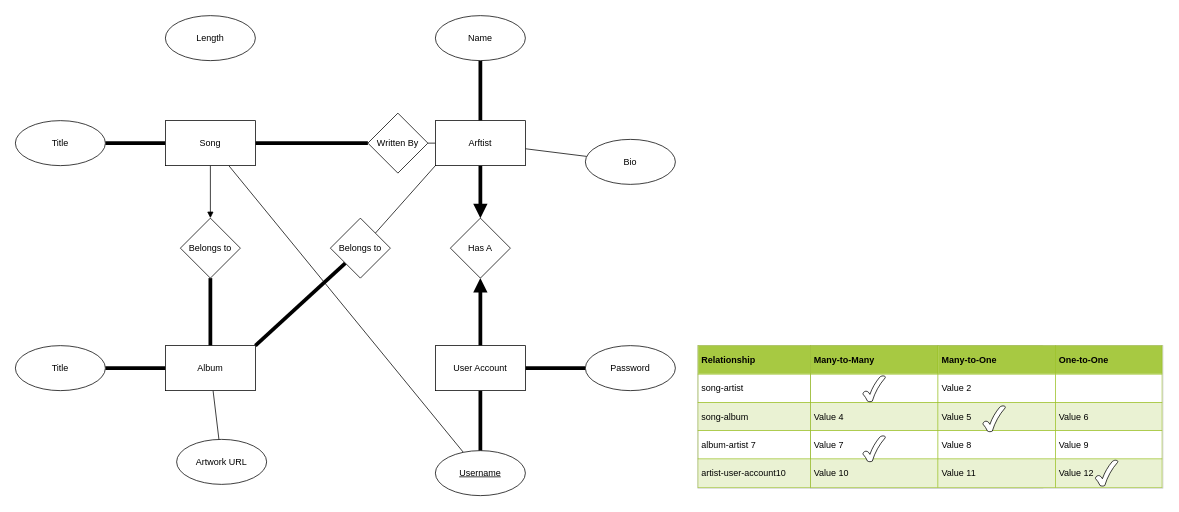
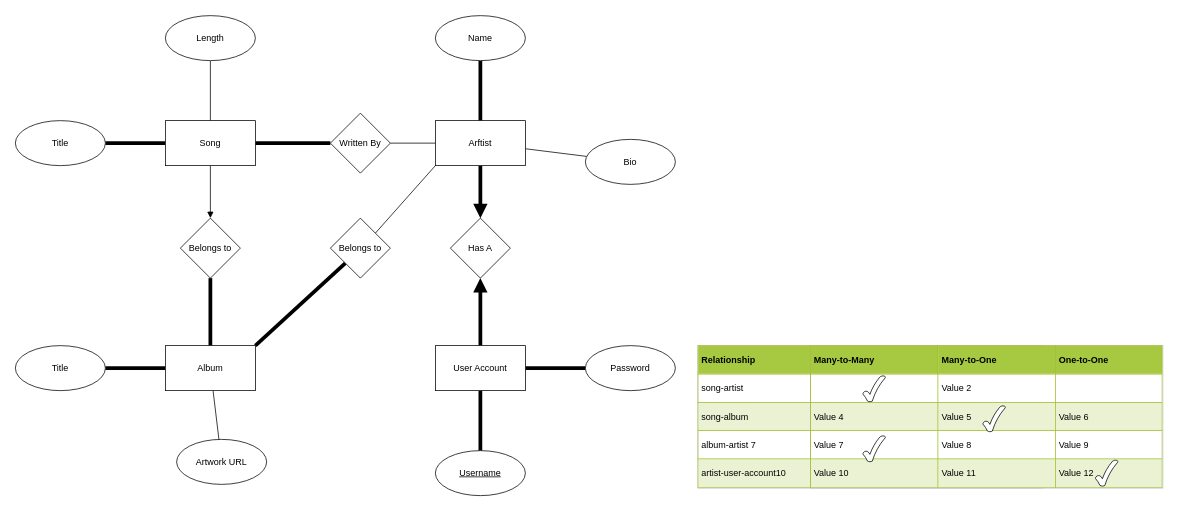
  <mxCell id="0" />
  <mxCell id="1" parent="0" />
- <mxCell id="2" value="" style="edgeStyle=none;html=1;endArrow=none;endFill=0;" edge="1" parent="1" source="6" target="30"><mxGeometry relative="1" as="geometry" /></mxCell>
+ <mxCell id="2" value="" style="edgeStyle=none;html=1;endArrow=none;endFill=0;" edge="1" parent="1" source="6" target="7"><mxGeometry relative="1" as="geometry" /></mxCell>
  <mxCell id="3" value="" style="edgeStyle=none;html=1;strokeWidth=5;endArrow=none;endFill=0;" edge="1" parent="1" source="6" target="8"><mxGeometry relative="1" as="geometry" /></mxCell>
  <mxCell id="4" value="" style="edgeStyle=none;html=1;endArrow=none;endFill=0;strokeWidth=5;" edge="1" parent="1" source="6" target="10"><mxGeometry relative="1" as="geometry" /></mxCell>
  <mxCell id="5" value="" style="edgeStyle=none;html=1;endArrow=block;endFill=1;strokeWidth=1;startSize=6;" edge="1" parent="1" source="6" target="12"><mxGeometry relative="1" as="geometry" /></mxCell>
  <mxCell id="6" value="Song" style="rounded=0;whiteSpace=wrap;html=1;" vertex="1" parent="1"><mxGeometry x="220" y="160" width="120" height="60" as="geometry" /></mxCell>
  <mxCell id="7" value="Length" style="ellipse;whiteSpace=wrap;html=1;rounded=0;" vertex="1" parent="1"><mxGeometry x="220" y="20" width="120" height="60" as="geometry" /></mxCell>
  <mxCell id="8" value="Title" style="ellipse;whiteSpace=wrap;html=1;rounded=0;" vertex="1" parent="1"><mxGeometry x="20" y="160" width="120" height="60" as="geometry" /></mxCell>
  <mxCell id="9" value="" style="edgeStyle=none;html=1;endArrow=none;endFill=0;startSize=6;strokeWidth=1;" edge="1" parent="1" source="10" target="21"><mxGeometry relative="1" as="geometry" /></mxCell>
- <mxCell id="10" value="Written By" style="rhombus;whiteSpace=wrap;html=1;rounded=0;" vertex="1" parent="1"><mxGeometry x="490" y="150" width="80" height="80" as="geometry" /></mxCell>
+ <mxCell id="10" value="Written By" style="rhombus;whiteSpace=wrap;html=1;rounded=0;" vertex="1" parent="1"><mxGeometry x="440" y="150" width="80" height="80" as="geometry" /></mxCell>
  <mxCell id="11" value="" style="edgeStyle=none;html=1;endArrow=none;endFill=0;startSize=6;strokeWidth=5;" edge="1" parent="1" source="12" target="15"><mxGeometry relative="1" as="geometry" /></mxCell>
  <mxCell id="12" value="Belongs to" style="rhombus;whiteSpace=wrap;html=1;rounded=0;" vertex="1" parent="1"><mxGeometry x="240" y="290" width="80" height="80" as="geometry" /></mxCell>
  <mxCell id="13" value="" style="edgeStyle=none;html=1;endArrow=none;endFill=0;startSize=6;strokeWidth=5;" edge="1" parent="1" source="15" target="16"><mxGeometry relative="1" as="geometry" /></mxCell>
  <mxCell id="14" value="" style="edgeStyle=none;html=1;endArrow=none;endFill=0;startSize=6;strokeWidth=1;" edge="1" parent="1" source="15" target="17"><mxGeometry relative="1" as="geometry" /></mxCell>
  <mxCell id="15" value="Album" style="whiteSpace=wrap;html=1;rounded=0;" vertex="1" parent="1"><mxGeometry x="220" y="460" width="120" height="60" as="geometry" /></mxCell>
  <mxCell id="16" value="Title" style="ellipse;whiteSpace=wrap;html=1;rounded=0;" vertex="1" parent="1"><mxGeometry x="20" y="460" width="120" height="60" as="geometry" /></mxCell>
  <mxCell id="17" value="Artwork URL" style="ellipse;whiteSpace=wrap;html=1;rounded=0;" vertex="1" parent="1"><mxGeometry x="235" y="585" width="120" height="60" as="geometry" /></mxCell>
  <mxCell id="18" value="" style="edgeStyle=none;html=1;endArrow=none;endFill=0;startSize=6;strokeWidth=5;" edge="1" parent="1" source="21" target="22"><mxGeometry relative="1" as="geometry" /></mxCell>
  <mxCell id="19" value="" style="edgeStyle=none;html=1;endArrow=none;endFill=0;startSize=6;strokeWidth=1;" edge="1" parent="1" source="21" target="23"><mxGeometry relative="1" as="geometry" /></mxCell>
  <mxCell id="20" value="" style="edgeStyle=none;html=1;endArrow=block;endFill=1;startSize=6;strokeWidth=5;" edge="1" parent="1" source="21" target="25"><mxGeometry relative="1" as="geometry" /></mxCell>
  <mxCell id="21" value="Arftist" style="whiteSpace=wrap;html=1;rounded=0;" vertex="1" parent="1"><mxGeometry x="580" y="160" width="120" height="60" as="geometry" /></mxCell>
  <mxCell id="22" value="Name" style="ellipse;whiteSpace=wrap;html=1;rounded=0;" vertex="1" parent="1"><mxGeometry x="580" y="20" width="120" height="60" as="geometry" /></mxCell>
  <mxCell id="23" value="Bio" style="ellipse;whiteSpace=wrap;html=1;rounded=0;" vertex="1" parent="1"><mxGeometry x="780" y="185" width="120" height="60" as="geometry" /></mxCell>
  <mxCell id="24" value="" style="edgeStyle=none;html=1;endArrow=none;endFill=0;startSize=6;strokeWidth=5;startArrow=block;startFill=1;" edge="1" parent="1" source="25" target="28"><mxGeometry relative="1" as="geometry" /></mxCell>
  <mxCell id="25" value="Has A" style="rhombus;whiteSpace=wrap;html=1;rounded=0;" vertex="1" parent="1"><mxGeometry x="600" y="290" width="80" height="80" as="geometry" /></mxCell>
  <mxCell id="26" value="" style="edgeStyle=none;html=1;startArrow=none;startFill=0;endArrow=none;endFill=0;startSize=6;strokeWidth=5;" edge="1" parent="1" source="28" target="29"><mxGeometry relative="1" as="geometry" /></mxCell>
  <mxCell id="27" value="" style="edgeStyle=none;html=1;startArrow=none;startFill=0;endArrow=none;endFill=0;startSize=6;strokeWidth=5;" edge="1" parent="1" source="28" target="30"><mxGeometry relative="1" as="geometry" /></mxCell>
  <mxCell id="28" value="User Account" style="rounded=0;whiteSpace=wrap;html=1;" vertex="1" parent="1"><mxGeometry x="580" y="460" width="120" height="60" as="geometry" /></mxCell>
  <mxCell id="29" value="Password" style="ellipse;whiteSpace=wrap;html=1;rounded=0;" vertex="1" parent="1"><mxGeometry x="780" y="460" width="120" height="60" as="geometry" /></mxCell>
  <mxCell id="30" value="&lt;u&gt;Username&lt;/u&gt;" style="ellipse;whiteSpace=wrap;html=1;rounded=0;" vertex="1" parent="1"><mxGeometry x="580" y="600" width="120" height="60" as="geometry" /></mxCell>
  <mxCell id="31" style="edgeStyle=none;html=1;exitX=1;exitY=0;exitDx=0;exitDy=0;entryX=0;entryY=1;entryDx=0;entryDy=0;startArrow=none;startFill=0;endArrow=none;endFill=0;startSize=6;strokeWidth=1;" edge="1" parent="1" source="33" target="21"><mxGeometry relative="1" as="geometry" /></mxCell>
  <mxCell id="32" style="edgeStyle=none;html=1;exitX=0;exitY=1;exitDx=0;exitDy=0;entryX=1;entryY=0;entryDx=0;entryDy=0;startArrow=none;startFill=0;endArrow=none;endFill=0;startSize=6;strokeWidth=5;" edge="1" parent="1" source="33" target="15"><mxGeometry relative="1" as="geometry" /></mxCell>
  <mxCell id="33" value="Belongs to" style="rhombus;whiteSpace=wrap;html=1;" vertex="1" parent="1"><mxGeometry x="440" y="290" width="80" height="80" as="geometry" /></mxCell>
  <mxCell id="34" value="&lt;table border=&quot;1&quot; width=&quot;100%&quot; cellpadding=&quot;4&quot; style=&quot;width: 100% ; height: 100% ; border-collapse: collapse&quot;&gt;&lt;tbody&gt;&lt;tr style=&quot;background-color: #a7c942 ; color: #ffffff ; border: 1px solid #98bf21&quot;&gt;&lt;th align=&quot;left&quot;&gt;&lt;font color=&quot;#000000&quot;&gt;Relationship&lt;/font&gt;&lt;/th&gt;&lt;th align=&quot;left&quot;&gt;&lt;font color=&quot;#000000&quot;&gt;Many-to-One&lt;/font&gt;&lt;/th&gt;&lt;th align=&quot;left&quot;&gt;&lt;font color=&quot;#000000&quot;&gt;One-to-One&lt;/font&gt;&lt;/th&gt;&lt;/tr&gt;&lt;tr style=&quot;border: 1px solid #98bf21&quot;&gt;&lt;td&gt;&lt;font color=&quot;#000000&quot;&gt;song-artist&lt;/font&gt;&lt;/td&gt;&lt;td&gt;Value 2&lt;/td&gt;&lt;td&gt;&lt;/td&gt;&lt;/tr&gt;&lt;tr style=&quot;background-color: #eaf2d3 ; border: 1px solid #98bf21&quot;&gt;&lt;td&gt;&lt;font color=&quot;#000000&quot;&gt;song-album&lt;/font&gt;&lt;/td&gt;&lt;td&gt;Value 5ss&lt;/td&gt;&lt;td&gt;Value 6&lt;/td&gt;&lt;/tr&gt;&lt;tr style=&quot;border: 1px solid #98bf21&quot;&gt;&lt;td&gt;&lt;font color=&quot;#000000&quot;&gt;album-artist&lt;/font&gt; 7&lt;/td&gt;&lt;td&gt;Value 8&lt;/td&gt;&lt;td&gt;Value 9&lt;/td&gt;&lt;/tr&gt;&lt;tr style=&quot;background-color: #eaf2d3 ; border: 1px solid #98bf21&quot;&gt;&lt;td&gt;&lt;font color=&quot;#000000&quot;&gt;artist-user-account&lt;/font&gt;10&lt;/td&gt;&lt;td&gt;Value 11&lt;/td&gt;&lt;td&gt;Value 12&lt;/td&gt;&lt;/tr&gt;&lt;/tbody&gt;&lt;/table&gt;" style="text;html=1;strokeColor=#c0c0c0;fillColor=#ffffff;overflow=fill;rounded=0;comic=0;noLabel=0;metaEdit=0;" vertex="1" parent="1"><mxGeometry x="930" y="460" width="460" height="190" as="geometry" /></mxCell>
  <mxCell id="35" value="&lt;table border=&quot;1&quot; width=&quot;100%&quot; cellpadding=&quot;4&quot; style=&quot;width: 100% ; height: 100% ; border-collapse: collapse&quot;&gt;&lt;tbody&gt;&lt;tr style=&quot;background-color: #a7c942 ; color: #ffffff ; border: 1px solid #98bf21&quot;&gt;&lt;th align=&quot;left&quot;&gt;&lt;font color=&quot;#000000&quot;&gt;Many-to-Many&lt;/font&gt;&lt;/th&gt;&lt;th align=&quot;left&quot;&gt;&lt;font color=&quot;#000000&quot;&gt;Many-to-One&lt;/font&gt;&lt;/th&gt;&lt;th align=&quot;left&quot;&gt;&lt;font color=&quot;#000000&quot;&gt;One-to-One&lt;/font&gt;&lt;/th&gt;&lt;/tr&gt;&lt;tr style=&quot;border: 1px solid #98bf21&quot;&gt;&lt;td&gt;&lt;br&gt;&lt;/td&gt;&lt;td&gt;Value 2&lt;/td&gt;&lt;td&gt;&lt;/td&gt;&lt;/tr&gt;&lt;tr style=&quot;background-color: #eaf2d3 ; border: 1px solid #98bf21&quot;&gt;&lt;td&gt;Value 4&lt;/td&gt;&lt;td&gt;Value 5&lt;/td&gt;&lt;td&gt;Value 6&lt;/td&gt;&lt;/tr&gt;&lt;tr style=&quot;border: 1px solid #98bf21&quot;&gt;&lt;td&gt;Value 7&lt;/td&gt;&lt;td&gt;Value 8&lt;/td&gt;&lt;td&gt;Value 9&lt;/td&gt;&lt;/tr&gt;&lt;tr style=&quot;background-color: #eaf2d3 ; border: 1px solid #98bf21&quot;&gt;&lt;td&gt;Value 10&lt;/td&gt;&lt;td&gt;Value 11&lt;/td&gt;&lt;td&gt;Value 12&lt;/td&gt;&lt;/tr&gt;&lt;/tbody&gt;&lt;/table&gt;" style="text;html=1;strokeColor=#c0c0c0;fillColor=#ffffff;overflow=fill;rounded=0;comic=0;noLabel=0;metaEdit=0;" vertex="1" parent="1"><mxGeometry x="1080" y="460" width="470" height="190" as="geometry" /></mxCell>
  <mxCell id="36" value="" style="verticalLabelPosition=bottom;verticalAlign=top;html=1;shape=mxgraph.basic.tick;comic=0;" vertex="1" parent="1"><mxGeometry x="1310" y="540" width="30" height="35" as="geometry" /></mxCell>
  <mxCell id="37" value="" style="verticalLabelPosition=bottom;verticalAlign=top;html=1;shape=mxgraph.basic.tick;comic=0;" vertex="1" parent="1"><mxGeometry x="1460" y="612.5" width="30" height="35" as="geometry" /></mxCell>
  <mxCell id="38" value="" style="verticalLabelPosition=bottom;verticalAlign=top;html=1;shape=mxgraph.basic.tick;comic=0;" vertex="1" parent="1"><mxGeometry x="1150" y="500" width="30" height="35" as="geometry" /></mxCell>
  <mxCell id="39" value="" style="verticalLabelPosition=bottom;verticalAlign=top;html=1;shape=mxgraph.basic.tick;comic=0;" vertex="1" parent="1"><mxGeometry x="1150" y="580" width="30" height="35" as="geometry" /></mxCell>
